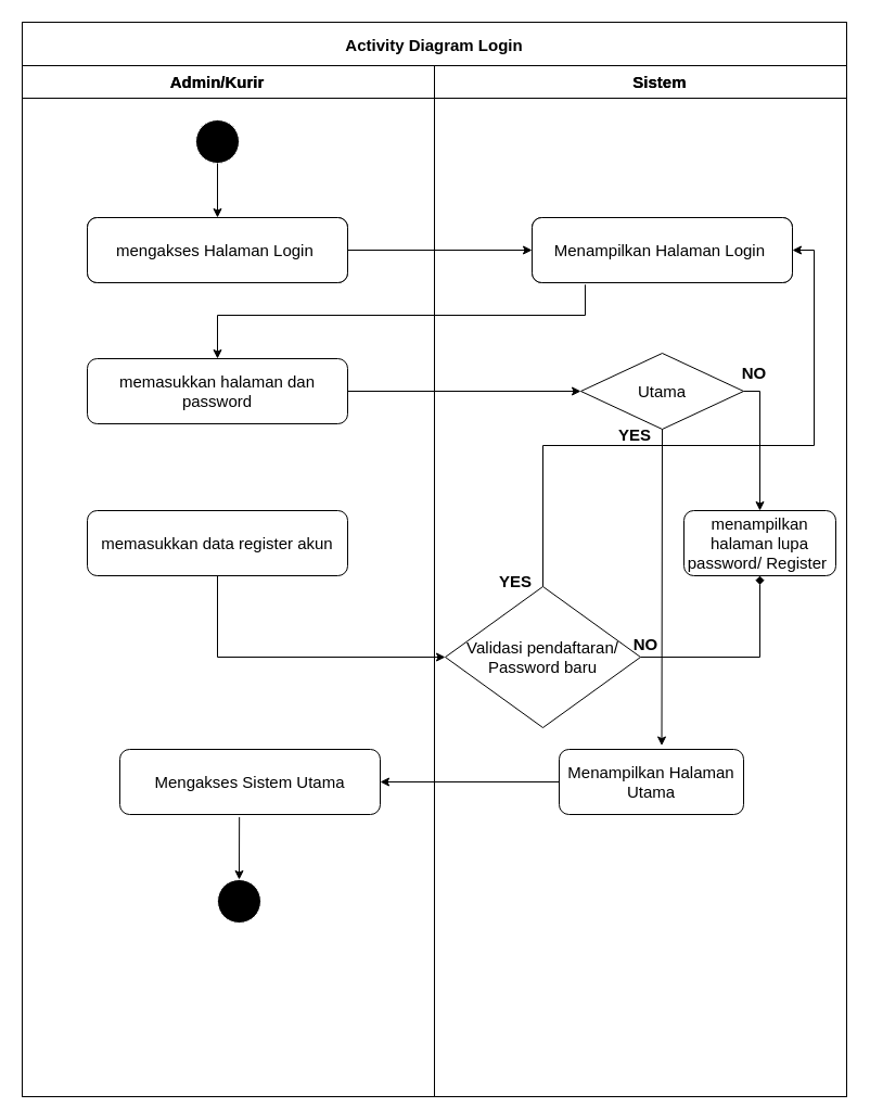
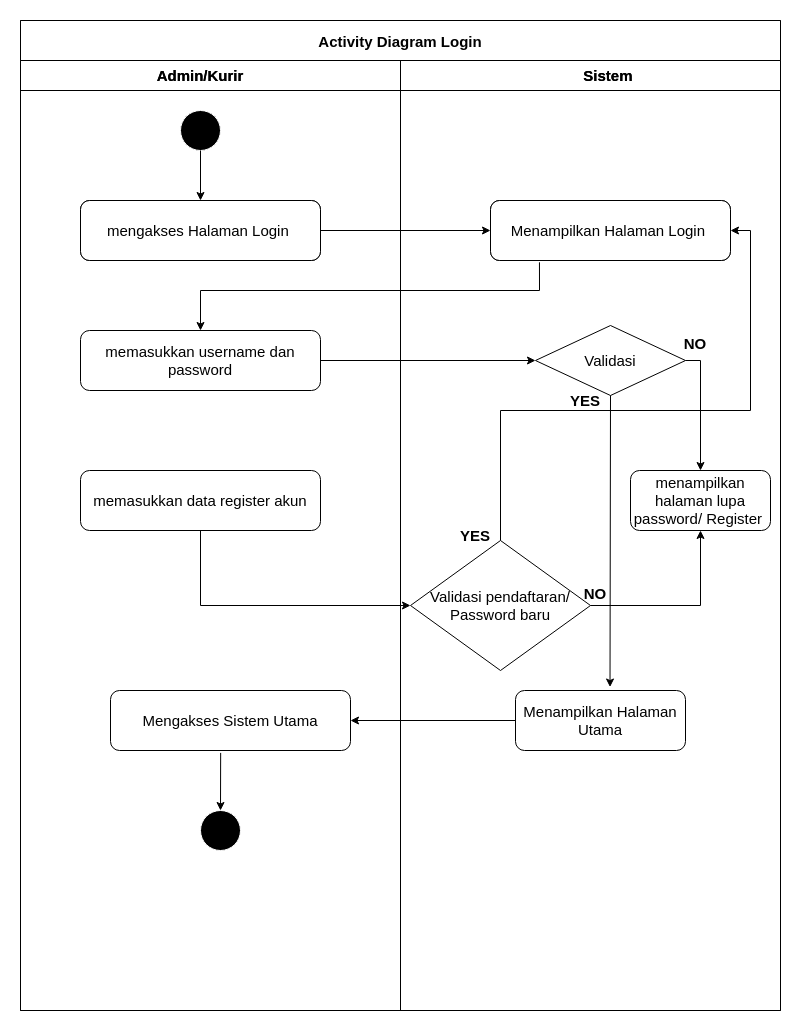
  <mxCell id="0" />
  <mxCell id="1" parent="0" />
  <mxCell id="2" value="Activity Diagram Login" style="swimlane;fontSize=15;startSize=40;" vertex="1" parent="1"><mxGeometry x="20" y="20" width="760" height="990" as="geometry" /></mxCell>
  <mxCell id="3" value="&lt;b&gt;Admin/Kurir&lt;/b&gt;" style="text;html=1;strokeColor=none;fillColor=none;align=center;verticalAlign=middle;whiteSpace=wrap;rounded=0;fontSize=15;" vertex="1" parent="2"><mxGeometry x="150" y="40" width="60" height="30" as="geometry" /></mxCell>
  <mxCell id="4" value="&lt;b&gt;Sistem&amp;nbsp;&lt;/b&gt;" style="text;html=1;strokeColor=none;fillColor=none;align=center;verticalAlign=middle;whiteSpace=wrap;rounded=0;fontSize=15;" vertex="1" parent="2"><mxGeometry x="560" y="40" width="60" height="30" as="geometry" /></mxCell>
  <mxCell id="5" value="" style="ellipse;whiteSpace=wrap;html=1;aspect=fixed;fontSize=15;strokeColor=#FFFFFF;fillColor=#000000;" vertex="1" parent="2"><mxGeometry x="160" y="90" width="40" height="40" as="geometry" /></mxCell>
  <mxCell id="6" value="mengakses Halaman Login&amp;nbsp;" style="rounded=1;whiteSpace=wrap;html=1;fontSize=15;" vertex="1" parent="2"><mxGeometry x="60" y="180" width="240" height="60" as="geometry" /></mxCell>
  <mxCell id="7" value="Menampilkan Halaman Login&amp;nbsp;" style="rounded=1;whiteSpace=wrap;html=1;fontSize=15;" vertex="1" parent="2"><mxGeometry x="470" y="180" width="240" height="60" as="geometry" /></mxCell>
  <mxCell id="8" value="" style="endArrow=none;html=1;rounded=0;fontSize=15;" edge="1" parent="1"><mxGeometry width="50" height="50" relative="1" as="geometry"><mxPoint x="20" y="90" as="sourcePoint" /><mxPoint x="780" y="90" as="targetPoint" /></mxGeometry></mxCell>
  <mxCell id="9" value="" style="endArrow=none;html=1;rounded=0;fontSize=15;exitX=0.5;exitY=1;exitDx=0;exitDy=0;" edge="1" parent="1" source="2"><mxGeometry width="50" height="50" relative="1" as="geometry"><mxPoint x="420" y="340" as="sourcePoint" /><mxPoint x="400" y="60" as="targetPoint" /></mxGeometry></mxCell>
  <mxCell id="10" value="Activity Diagram Login" style="swimlane;fontSize=15;startSize=40;" vertex="1" parent="1"><mxGeometry x="20" y="20" width="760" height="990" as="geometry" /></mxCell>
  <mxCell id="11" value="&lt;b&gt;Admin/Kurir&lt;/b&gt;" style="text;html=1;strokeColor=none;fillColor=none;align=center;verticalAlign=middle;whiteSpace=wrap;rounded=0;fontSize=15;" vertex="1" parent="10"><mxGeometry x="150" y="40" width="60" height="30" as="geometry" /></mxCell>
  <mxCell id="12" value="&lt;b&gt;Sistem&amp;nbsp;&lt;/b&gt;" style="text;html=1;strokeColor=none;fillColor=none;align=center;verticalAlign=middle;whiteSpace=wrap;rounded=0;fontSize=15;" vertex="1" parent="10"><mxGeometry x="560" y="40" width="60" height="30" as="geometry" /></mxCell>
  <mxCell id="13" value="" style="ellipse;whiteSpace=wrap;html=1;aspect=fixed;fontSize=15;strokeColor=#FFFFFF;fillColor=#000000;" vertex="1" parent="10"><mxGeometry x="160" y="90" width="40" height="40" as="geometry" /></mxCell>
  <mxCell id="14" value="" style="ellipse;whiteSpace=wrap;html=1;aspect=fixed;fontSize=15;strokeColor=#FFFFFF;fillColor=#000000;" vertex="1" parent="10"><mxGeometry x="180" y="790" width="40" height="40" as="geometry" /></mxCell>
  <mxCell id="15" value="mengakses Halaman Login&amp;nbsp;" style="rounded=1;whiteSpace=wrap;html=1;fontSize=15;" vertex="1" parent="10"><mxGeometry x="60" y="180" width="240" height="60" as="geometry" /></mxCell>
  <mxCell id="16" value="Menampilkan Halaman Login&amp;nbsp;" style="rounded=1;whiteSpace=wrap;html=1;fontSize=15;" vertex="1" parent="10"><mxGeometry x="470" y="180" width="240" height="60" as="geometry" /></mxCell>
- <mxCell id="17" value="memasukkan halaman dan password" style="rounded=1;whiteSpace=wrap;html=1;fontSize=15;" vertex="1" parent="10"><mxGeometry x="60" y="310" width="240" height="60" as="geometry" /></mxCell>
+ <mxCell id="17" value="memasukkan username dan password" style="rounded=1;whiteSpace=wrap;html=1;fontSize=15;" vertex="1" parent="10"><mxGeometry x="60" y="310" width="240" height="60" as="geometry" /></mxCell>
  <mxCell id="18" value="Mengakses Sistem Utama" style="rounded=1;whiteSpace=wrap;html=1;fontSize=15;" vertex="1" parent="10"><mxGeometry x="90" y="670" width="240" height="60" as="geometry" /></mxCell>
- <mxCell id="19" value="Utama" style="rhombus;whiteSpace=wrap;html=1;fontSize=15;" vertex="1" parent="10"><mxGeometry x="515" y="305" width="150" height="70" as="geometry" /></mxCell>
+ <mxCell id="19" value="Validasi" style="rhombus;whiteSpace=wrap;html=1;fontSize=15;" vertex="1" parent="10"><mxGeometry x="515" y="305" width="150" height="70" as="geometry" /></mxCell>
  <mxCell id="20" value="" style="endArrow=classic;html=1;rounded=0;fontSize=15;exitX=0.5;exitY=1;exitDx=0;exitDy=0;entryX=0.5;entryY=0;entryDx=0;entryDy=0;" edge="1" parent="10" source="13" target="15"><mxGeometry width="50" height="50" relative="1" as="geometry"><mxPoint x="460" y="370" as="sourcePoint" /><mxPoint x="510" y="320" as="targetPoint" /></mxGeometry></mxCell>
  <mxCell id="21" value="" style="endArrow=classic;html=1;rounded=0;fontSize=15;exitX=1;exitY=0.5;exitDx=0;exitDy=0;entryX=0;entryY=0.5;entryDx=0;entryDy=0;" edge="1" parent="10" source="15" target="16"><mxGeometry width="50" height="50" relative="1" as="geometry"><mxPoint x="460" y="370" as="sourcePoint" /><mxPoint x="510" y="320" as="targetPoint" /></mxGeometry></mxCell>
  <mxCell id="22" value="" style="endArrow=classic;html=1;rounded=0;fontSize=15;exitX=0.204;exitY=1.03;exitDx=0;exitDy=0;exitPerimeter=0;entryX=0.5;entryY=0;entryDx=0;entryDy=0;" edge="1" parent="10" source="16" target="17"><mxGeometry width="50" height="50" relative="1" as="geometry"><mxPoint x="460" y="370" as="sourcePoint" /><mxPoint x="510" y="320" as="targetPoint" /><Array as="points"><mxPoint x="519" y="270" /><mxPoint x="180" y="270" /></Array></mxGeometry></mxCell>
  <mxCell id="23" value="" style="endArrow=classic;html=1;rounded=0;fontSize=15;exitX=1;exitY=0.5;exitDx=0;exitDy=0;" edge="1" parent="10" source="17" target="19"><mxGeometry width="50" height="50" relative="1" as="geometry"><mxPoint x="460" y="370" as="sourcePoint" /><mxPoint x="510" y="320" as="targetPoint" /></mxGeometry></mxCell>
  <mxCell id="24" value="Menampilkan Halaman Utama" style="rounded=1;whiteSpace=wrap;html=1;fontSize=15;" vertex="1" parent="10"><mxGeometry x="495" y="670" width="170" height="60" as="geometry" /></mxCell>
  <mxCell id="25" value="" style="endArrow=classic;html=1;rounded=0;fontSize=15;exitX=0;exitY=0.5;exitDx=0;exitDy=0;entryX=1;entryY=0.5;entryDx=0;entryDy=0;" edge="1" parent="10" source="24" target="18"><mxGeometry width="50" height="50" relative="1" as="geometry"><mxPoint x="460" y="390" as="sourcePoint" /><mxPoint x="510" y="340" as="targetPoint" /></mxGeometry></mxCell>
  <mxCell id="26" value="menampilkan halaman lupa password/ Register&amp;nbsp;" style="rounded=1;whiteSpace=wrap;html=1;fontSize=15;" vertex="1" parent="10"><mxGeometry x="610" y="450" width="140" height="60" as="geometry" /></mxCell>
  <mxCell id="27" value="memasukkan data register akun" style="rounded=1;whiteSpace=wrap;html=1;fontSize=15;" vertex="1" parent="10"><mxGeometry x="60" y="450" width="240" height="60" as="geometry" /></mxCell>
  <mxCell id="28" value="" style="endArrow=classic;html=1;rounded=0;fontSize=15;exitX=1;exitY=0.5;exitDx=0;exitDy=0;entryX=0.5;entryY=0;entryDx=0;entryDy=0;" edge="1" parent="10" source="19" target="26"><mxGeometry width="50" height="50" relative="1" as="geometry"><mxPoint x="460" y="620" as="sourcePoint" /><mxPoint x="510" y="570" as="targetPoint" /><Array as="points"><mxPoint x="680" y="340" /></Array></mxGeometry></mxCell>
  <mxCell id="29" value="Validasi pendaftaran/ Password baru" style="rhombus;whiteSpace=wrap;html=1;fontSize=15;" vertex="1" parent="10"><mxGeometry x="390" y="520" width="180" height="130" as="geometry" /></mxCell>
  <mxCell id="30" value="" style="endArrow=classic;html=1;rounded=0;fontSize=15;exitX=0.5;exitY=1;exitDx=0;exitDy=0;entryX=0;entryY=0.5;entryDx=0;entryDy=0;" edge="1" parent="10" source="27" target="29"><mxGeometry width="50" height="50" relative="1" as="geometry"><mxPoint x="460" y="620" as="sourcePoint" /><mxPoint x="510" y="570" as="targetPoint" /><Array as="points"><mxPoint x="180" y="585" /></Array></mxGeometry></mxCell>
  <mxCell id="31" value="" style="endArrow=classic;html=1;rounded=0;fontSize=15;exitX=0.5;exitY=0;exitDx=0;exitDy=0;entryX=1;entryY=0.5;entryDx=0;entryDy=0;" edge="1" parent="10" source="29" target="16"><mxGeometry width="50" height="50" relative="1" as="geometry"><mxPoint x="460" y="480" as="sourcePoint" /><mxPoint x="510" y="430" as="targetPoint" /><Array as="points"><mxPoint x="480" y="390" /><mxPoint x="730" y="390" /><mxPoint x="730" y="210" /></Array></mxGeometry></mxCell>
- <mxCell id="32" value="" style="endArrow=diamond;html=1;rounded=0;fontSize=15;exitX=1;exitY=0.5;exitDx=0;exitDy=0;entryX=0.5;entryY=1;entryDx=0;entryDy=0;" edge="1" parent="10" source="29" target="26"><mxGeometry width="50" height="50" relative="1" as="geometry"><mxPoint x="460" y="440" as="sourcePoint" /><mxPoint x="510" y="390" as="targetPoint" /><Array as="points"><mxPoint x="680" y="585" /></Array></mxGeometry></mxCell>
+ <mxCell id="32" value="" style="endArrow=classic;html=1;rounded=0;fontSize=15;exitX=1;exitY=0.5;exitDx=0;exitDy=0;entryX=0.5;entryY=1;entryDx=0;entryDy=0;" edge="1" parent="10" source="29" target="26"><mxGeometry width="50" height="50" relative="1" as="geometry"><mxPoint x="460" y="440" as="sourcePoint" /><mxPoint x="510" y="390" as="targetPoint" /><Array as="points"><mxPoint x="680" y="585" /></Array></mxGeometry></mxCell>
  <mxCell id="33" value="" style="endArrow=classic;html=1;rounded=0;fontSize=15;exitX=0.5;exitY=1;exitDx=0;exitDy=0;entryX=0.556;entryY=-0.058;entryDx=0;entryDy=0;entryPerimeter=0;" edge="1" parent="10" source="19" target="24"><mxGeometry width="50" height="50" relative="1" as="geometry"><mxPoint x="460" y="480" as="sourcePoint" /><mxPoint x="510" y="430" as="targetPoint" /></mxGeometry></mxCell>
  <mxCell id="34" value="&lt;b&gt;YES&lt;/b&gt;" style="text;html=1;strokeColor=none;fillColor=none;align=center;verticalAlign=middle;whiteSpace=wrap;rounded=0;fontSize=15;" vertex="1" parent="10"><mxGeometry x="540" y="375" width="50" height="10" as="geometry" /></mxCell>
  <mxCell id="35" value="&lt;b&gt;NO&lt;/b&gt;" style="text;html=1;strokeColor=none;fillColor=none;align=center;verticalAlign=middle;whiteSpace=wrap;rounded=0;fontSize=15;" vertex="1" parent="10"><mxGeometry x="650" y="300" width="50" height="45" as="geometry" /></mxCell>
  <mxCell id="36" value="&lt;b&gt;YES&lt;/b&gt;" style="text;html=1;strokeColor=none;fillColor=none;align=center;verticalAlign=middle;whiteSpace=wrap;rounded=0;fontSize=15;" vertex="1" parent="10"><mxGeometry x="430" y="510" width="50" height="10" as="geometry" /></mxCell>
  <mxCell id="37" value="&lt;b&gt;NO&lt;/b&gt;" style="text;html=1;strokeColor=none;fillColor=none;align=center;verticalAlign=middle;whiteSpace=wrap;rounded=0;fontSize=15;" vertex="1" parent="10"><mxGeometry x="550" y="550" width="50" height="45" as="geometry" /></mxCell>
  <mxCell id="38" value="" style="endArrow=classic;html=1;rounded=0;fontSize=15;exitX=0.459;exitY=1.04;exitDx=0;exitDy=0;exitPerimeter=0;entryX=0.5;entryY=0;entryDx=0;entryDy=0;" edge="1" parent="10" source="18" target="14"><mxGeometry width="50" height="50" relative="1" as="geometry"><mxPoint x="450" y="770" as="sourcePoint" /><mxPoint x="500" y="720" as="targetPoint" /></mxGeometry></mxCell>
